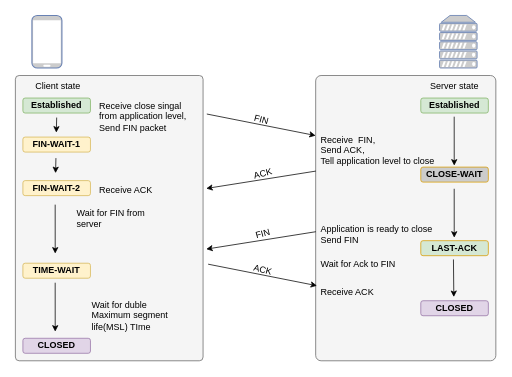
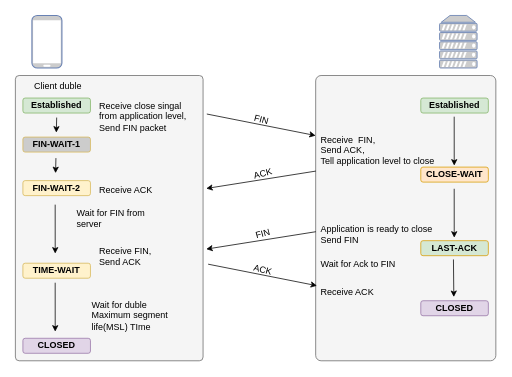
  <mxCell id="0" />
  <mxCell id="1" parent="0" />
  <mxCell id="2" value="" style="fontColor=#0066CC;verticalAlign=top;verticalLabelPosition=bottom;labelPosition=center;align=center;html=1;outlineConnect=0;fillColor=#CCCCCC;strokeColor=#6881B3;gradientColor=none;gradientDirection=north;strokeWidth=2;shape=mxgraph.networks.mobile;" vertex="1" parent="1"><mxGeometry x="42" y="20" width="40" height="70" as="geometry" /></mxCell>
  <mxCell id="3" value="" style="fontColor=#0066CC;verticalAlign=top;verticalLabelPosition=bottom;labelPosition=center;align=center;html=1;outlineConnect=0;fillColor=#CCCCCC;strokeColor=#6881B3;gradientColor=none;gradientDirection=north;strokeWidth=2;shape=mxgraph.networks.server;" vertex="1" parent="1"><mxGeometry x="585" y="20" width="50" height="70" as="geometry" /></mxCell>
  <mxCell id="4" value="" style="rounded=1;whiteSpace=wrap;html=1;fillColor=#f5f5f5;strokeColor=#666666;arcSize=2;fontColor=#333333;" vertex="1" parent="1"><mxGeometry x="20" y="100" width="250" height="380" as="geometry" /></mxCell>
  <mxCell id="5" value="" style="rounded=1;whiteSpace=wrap;html=1;arcSize=3;fillColor=#f5f5f5;strokeColor=#666666;fontColor=#333333;" vertex="1" parent="1"><mxGeometry x="420" y="100" width="240" height="380" as="geometry" /></mxCell>
- <mxCell id="6" value="Client state" style="text;html=1;strokeColor=none;fillColor=none;align=center;verticalAlign=middle;whiteSpace=wrap;rounded=0;" vertex="1" parent="1"><mxGeometry x="42" y="100" width="70" height="30" as="geometry" /></mxCell>
+ <mxCell id="6" value="Client duble" style="text;html=1;strokeColor=none;fillColor=none;align=center;verticalAlign=middle;whiteSpace=wrap;rounded=0;" vertex="1" parent="1"><mxGeometry x="42" y="100" width="70" height="30" as="geometry" /></mxCell>
  <mxCell id="7" value="Established" style="rounded=1;whiteSpace=wrap;html=1;fillColor=#d5e8d4;strokeColor=#82b366;fontStyle=1" vertex="1" parent="1"><mxGeometry x="30" y="130" width="90" height="20" as="geometry" /></mxCell>
- <mxCell id="8" value="FIN-WAIT-1" style="rounded=1;whiteSpace=wrap;html=1;fillColor=#fff2cc;strokeColor=#d6b656;fontStyle=1" vertex="1" parent="1"><mxGeometry x="30" y="182" width="90" height="20" as="geometry" /></mxCell>
+ <mxCell id="8" value="FIN-WAIT-1" style="rounded=1;whiteSpace=wrap;html=1;fillColor=#cccccc;strokeColor=#d6b656;fontStyle=1;" vertex="1" parent="1"><mxGeometry x="30" y="182" width="90" height="20" as="geometry" /></mxCell>
  <mxCell id="9" value="FIN-WAIT-2" style="rounded=1;whiteSpace=wrap;html=1;fillColor=#fff2cc;strokeColor=#d6b656;fontStyle=1" vertex="1" parent="1"><mxGeometry x="30" y="240" width="90" height="20" as="geometry" /></mxCell>
  <mxCell id="10" value="TIME-WAIT" style="rounded=1;whiteSpace=wrap;html=1;fillColor=#fff2cc;strokeColor=#d6b656;fontStyle=1" vertex="1" parent="1"><mxGeometry x="30" y="350" width="90" height="20" as="geometry" /></mxCell>
  <mxCell id="11" value="CLOSED" style="rounded=1;whiteSpace=wrap;html=1;fillColor=#e1d5e7;strokeColor=#9673a6;fontStyle=1" vertex="1" parent="1"><mxGeometry x="30" y="450" width="90" height="20" as="geometry" /></mxCell>
  <mxCell id="12" value="" style="endArrow=classic;html=1;rounded=0;" edge="1" parent="1"><mxGeometry width="50" height="50" relative="1" as="geometry"><mxPoint x="75" y="156" as="sourcePoint" /><mxPoint x="74.5" y="176" as="targetPoint" /></mxGeometry></mxCell>
  <mxCell id="13" value="" style="endArrow=classic;html=1;rounded=0;" edge="1" parent="1"><mxGeometry width="50" height="50" relative="1" as="geometry"><mxPoint x="74" y="210" as="sourcePoint" /><mxPoint x="73.5" y="230" as="targetPoint" /></mxGeometry></mxCell>
  <mxCell id="14" value="" style="endArrow=classic;html=1;rounded=0;entryX=0.278;entryY=0.632;entryDx=0;entryDy=0;entryPerimeter=0;" edge="1" parent="1"><mxGeometry width="50" height="50" relative="1" as="geometry"><mxPoint x="73" y="272" as="sourcePoint" /><mxPoint x="73.04" y="337.16" as="targetPoint" /></mxGeometry></mxCell>
  <mxCell id="15" value="" style="endArrow=classic;html=1;rounded=0;entryX=0.278;entryY=0.632;entryDx=0;entryDy=0;entryPerimeter=0;" edge="1" parent="1"><mxGeometry width="50" height="50" relative="1" as="geometry"><mxPoint x="73" y="376" as="sourcePoint" /><mxPoint x="73.04" y="441.16" as="targetPoint" /></mxGeometry></mxCell>
  <mxCell id="16" value="Established" style="rounded=1;whiteSpace=wrap;html=1;fillColor=#d5e8d4;strokeColor=#82b366;fontStyle=1" vertex="1" parent="1"><mxGeometry x="560" y="130" width="90" height="20" as="geometry" /></mxCell>
- <mxCell id="17" value="Server state" style="text;html=1;strokeColor=none;fillColor=none;align=center;verticalAlign=middle;whiteSpace=wrap;rounded=0;" vertex="1" parent="1"><mxGeometry x="570" y="100" width="70" height="30" as="geometry" /></mxCell>
- <mxCell id="18" value="CLOSE-WAIT" style="rounded=1;whiteSpace=wrap;html=1;fillColor=#cccccc;strokeColor=#d79b00;fontStyle=1;" vertex="1" parent="1"><mxGeometry x="560" y="222" width="90" height="20" as="geometry" /></mxCell>
+ <mxCell id="18" value="CLOSE-WAIT" style="rounded=1;whiteSpace=wrap;html=1;fillColor=#ffe6cc;strokeColor=#d79b00;fontStyle=1" vertex="1" parent="1"><mxGeometry x="560" y="222" width="90" height="20" as="geometry" /></mxCell>
  <mxCell id="19" value="LAST-ACK" style="rounded=1;whiteSpace=wrap;html=1;fillColor=#d5e8d4;strokeColor=#d79b00;fontStyle=1;" vertex="1" parent="1"><mxGeometry x="560" y="320" width="90" height="20" as="geometry" /></mxCell>
  <mxCell id="20" value="CLOSED" style="rounded=1;whiteSpace=wrap;html=1;fillColor=#e1d5e7;strokeColor=#9673a6;fontStyle=1" vertex="1" parent="1"><mxGeometry x="560" y="400" width="90" height="20" as="geometry" /></mxCell>
  <mxCell id="21" value="" style="endArrow=classic;html=1;rounded=0;exitX=1.02;exitY=0.135;exitDx=0;exitDy=0;exitPerimeter=0;" edge="1" parent="1" source="4"><mxGeometry width="50" height="50" relative="1" as="geometry"><mxPoint x="380" y="300" as="sourcePoint" /><mxPoint x="420" y="180" as="targetPoint" /></mxGeometry></mxCell>
  <mxCell id="22" value="FIN" style="text;html=1;strokeColor=none;fillColor=none;align=center;verticalAlign=middle;whiteSpace=wrap;rounded=0;rotation=15;" vertex="1" parent="1"><mxGeometry x="318" y="144" width="60" height="30" as="geometry" /></mxCell>
  <mxCell id="23" value="&lt;div&gt;&lt;span&gt;Receive close singal from application level,&lt;/span&gt;&lt;/div&gt;Send FIN packet" style="text;html=1;strokeColor=none;fillColor=none;align=left;verticalAlign=middle;whiteSpace=wrap;rounded=0;" vertex="1" parent="1"><mxGeometry x="130" y="140" width="120" height="30" as="geometry" /></mxCell>
  <mxCell id="24" value="Receive ACK&lt;div&gt;&lt;/div&gt;" style="text;html=1;strokeColor=none;fillColor=none;align=left;verticalAlign=middle;whiteSpace=wrap;rounded=0;" vertex="1" parent="1"><mxGeometry x="130" y="238" width="120" height="30" as="geometry" /></mxCell>
  <mxCell id="25" value="Wait for FIN from server&lt;div&gt;&lt;/div&gt;" style="text;html=1;strokeColor=none;fillColor=none;align=left;verticalAlign=middle;whiteSpace=wrap;rounded=0;" vertex="1" parent="1"><mxGeometry x="100" y="275" width="120" height="30" as="geometry" /></mxCell>
+ <mxCell id="26" value="Receive FIN,&lt;br&gt;Send ACK&lt;br&gt;&lt;div&gt;&lt;/div&gt;" style="text;html=1;strokeColor=none;fillColor=none;align=left;verticalAlign=middle;whiteSpace=wrap;rounded=0;" vertex="1" parent="1"><mxGeometry x="130" y="326" width="120" height="30" as="geometry" /></mxCell>
  <mxCell id="27" value="" style="endArrow=classic;html=1;rounded=0;entryX=1.017;entryY=0.396;entryDx=0;entryDy=0;entryPerimeter=0;exitX=0.001;exitY=0.335;exitDx=0;exitDy=0;exitPerimeter=0;" edge="1" parent="1" source="5" target="4"><mxGeometry width="50" height="50" relative="1" as="geometry"><mxPoint x="470" y="220" as="sourcePoint" /><mxPoint x="310" y="300" as="targetPoint" /></mxGeometry></mxCell>
  <mxCell id="28" value="ACK" style="text;html=1;strokeColor=none;fillColor=none;align=center;verticalAlign=middle;whiteSpace=wrap;rounded=0;rotation=-15;" vertex="1" parent="1"><mxGeometry x="320" y="216" width="60" height="30" as="geometry" /></mxCell>
  <mxCell id="29" value="&lt;div&gt;&lt;span&gt;Receive&amp;nbsp; FIN,&lt;/span&gt;&lt;/div&gt;&lt;div&gt;&lt;span&gt;Send ACK,&amp;nbsp;&lt;/span&gt;&lt;/div&gt;&lt;div&gt;Tell application level to close&lt;/div&gt;" style="text;html=1;strokeColor=none;fillColor=none;align=left;verticalAlign=middle;whiteSpace=wrap;rounded=0;" vertex="1" parent="1"><mxGeometry x="425" y="178" width="160" height="44" as="geometry" /></mxCell>
  <mxCell id="30" value="" style="endArrow=classic;html=1;rounded=0;entryX=0.278;entryY=0.632;entryDx=0;entryDy=0;entryPerimeter=0;" edge="1" parent="1"><mxGeometry width="50" height="50" relative="1" as="geometry"><mxPoint x="604.5" y="154.84" as="sourcePoint" /><mxPoint x="604.54" y="220" as="targetPoint" /></mxGeometry></mxCell>
  <mxCell id="31" value="" style="endArrow=classic;html=1;rounded=0;entryX=1.017;entryY=0.396;entryDx=0;entryDy=0;entryPerimeter=0;exitX=0.001;exitY=0.335;exitDx=0;exitDy=0;exitPerimeter=0;" edge="1" parent="1"><mxGeometry width="50" height="50" relative="1" as="geometry"><mxPoint x="420.24" y="308.06" as="sourcePoint" /><mxPoint x="274.25" y="331.24" as="targetPoint" /></mxGeometry></mxCell>
  <mxCell id="32" value="FIN" style="text;html=1;strokeColor=none;fillColor=none;align=center;verticalAlign=middle;whiteSpace=wrap;rounded=0;rotation=-15;" vertex="1" parent="1"><mxGeometry x="320" y="296" width="60" height="30" as="geometry" /></mxCell>
  <mxCell id="33" value="" style="endArrow=classic;html=1;rounded=0;exitX=1.02;exitY=0.135;exitDx=0;exitDy=0;exitPerimeter=0;" edge="1" parent="1"><mxGeometry width="50" height="50" relative="1" as="geometry"><mxPoint x="276.74" y="351.3" as="sourcePoint" /><mxPoint x="421.74" y="380" as="targetPoint" /></mxGeometry></mxCell>
  <mxCell id="34" value="ACK" style="text;html=1;strokeColor=none;fillColor=none;align=center;verticalAlign=middle;whiteSpace=wrap;rounded=0;rotation=15;" vertex="1" parent="1"><mxGeometry x="319.74" y="344" width="60" height="30" as="geometry" /></mxCell>
  <mxCell id="35" value="Application is ready to close&lt;br&gt;Send FIN" style="text;html=1;strokeColor=none;fillColor=none;align=left;verticalAlign=middle;whiteSpace=wrap;rounded=0;" vertex="1" parent="1"><mxGeometry x="425" y="290" width="160" height="44" as="geometry" /></mxCell>
  <mxCell id="36" value="" style="endArrow=classic;html=1;rounded=0;entryX=0.278;entryY=0.632;entryDx=0;entryDy=0;entryPerimeter=0;" edge="1" parent="1"><mxGeometry width="50" height="50" relative="1" as="geometry"><mxPoint x="604.5" y="250.84" as="sourcePoint" /><mxPoint x="604.54" y="316" as="targetPoint" /></mxGeometry></mxCell>
  <mxCell id="37" value="Wait for duble Maximum segment life(MSL) TIme&lt;br&gt;&lt;div&gt;&lt;/div&gt;" style="text;html=1;strokeColor=none;fillColor=none;align=left;verticalAlign=middle;whiteSpace=wrap;rounded=0;" vertex="1" parent="1"><mxGeometry x="120" y="405" width="120" height="30" as="geometry" /></mxCell>
  <mxCell id="38" value="" style="endArrow=classic;html=1;rounded=0;" edge="1" parent="1"><mxGeometry width="50" height="50" relative="1" as="geometry"><mxPoint x="603.5" y="345" as="sourcePoint" /><mxPoint x="604" y="395" as="targetPoint" /></mxGeometry></mxCell>
  <mxCell id="39" value="Wait for Ack to FIN" style="text;html=1;strokeColor=none;fillColor=none;align=left;verticalAlign=middle;whiteSpace=wrap;rounded=0;" vertex="1" parent="1"><mxGeometry x="425" y="330" width="160" height="44" as="geometry" /></mxCell>
  <mxCell id="40" value="Receive ACK" style="text;html=1;strokeColor=none;fillColor=none;align=left;verticalAlign=middle;whiteSpace=wrap;rounded=0;" vertex="1" parent="1"><mxGeometry x="425" y="367" width="160" height="44" as="geometry" /></mxCell>
